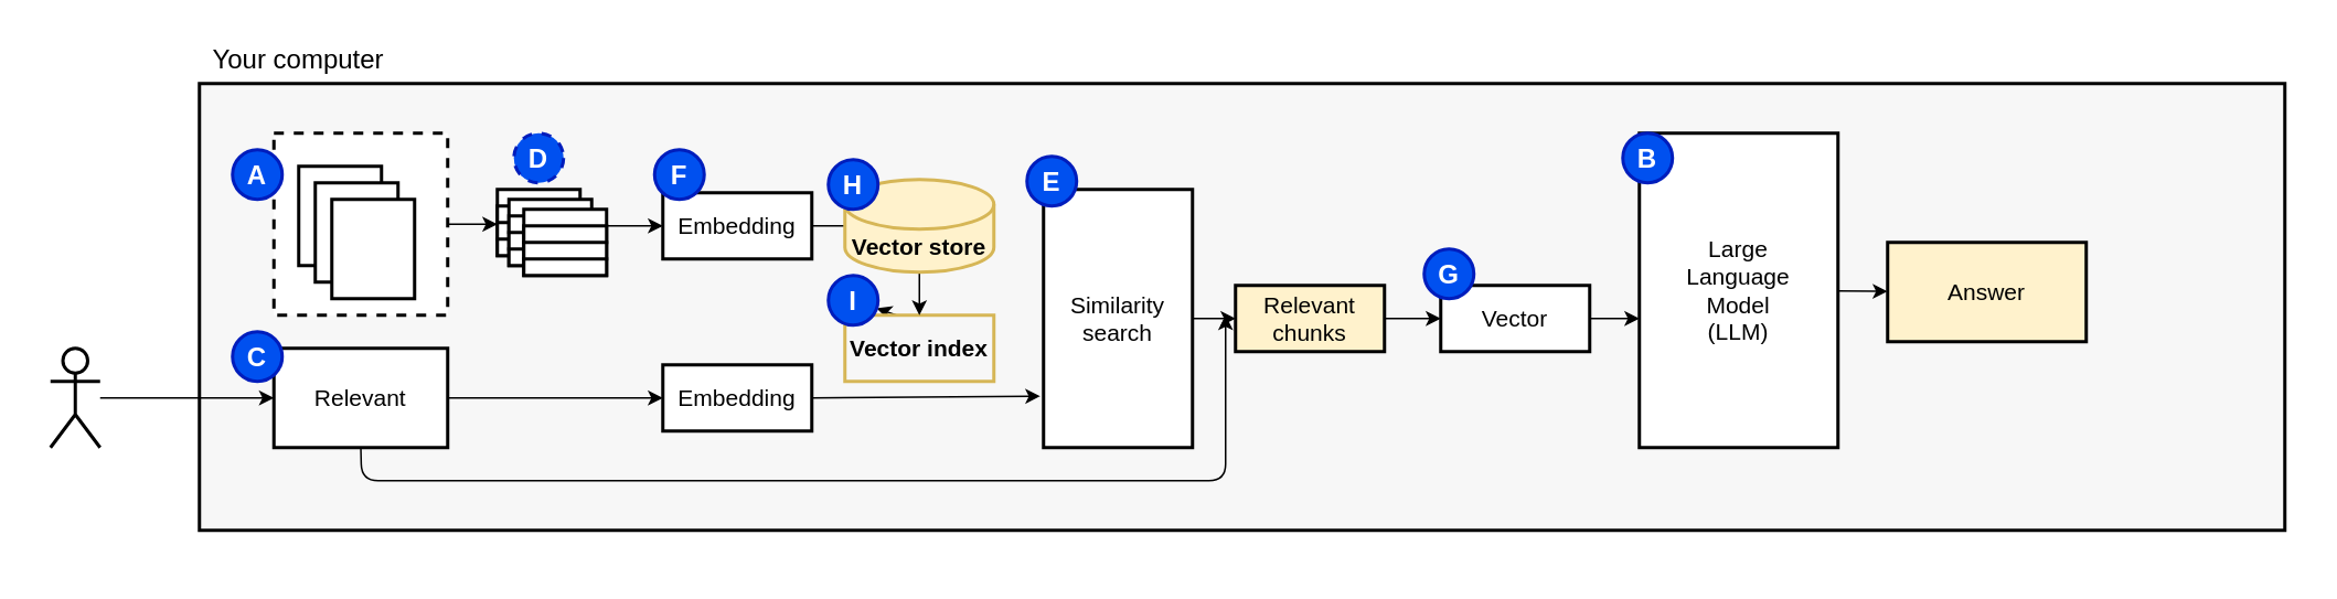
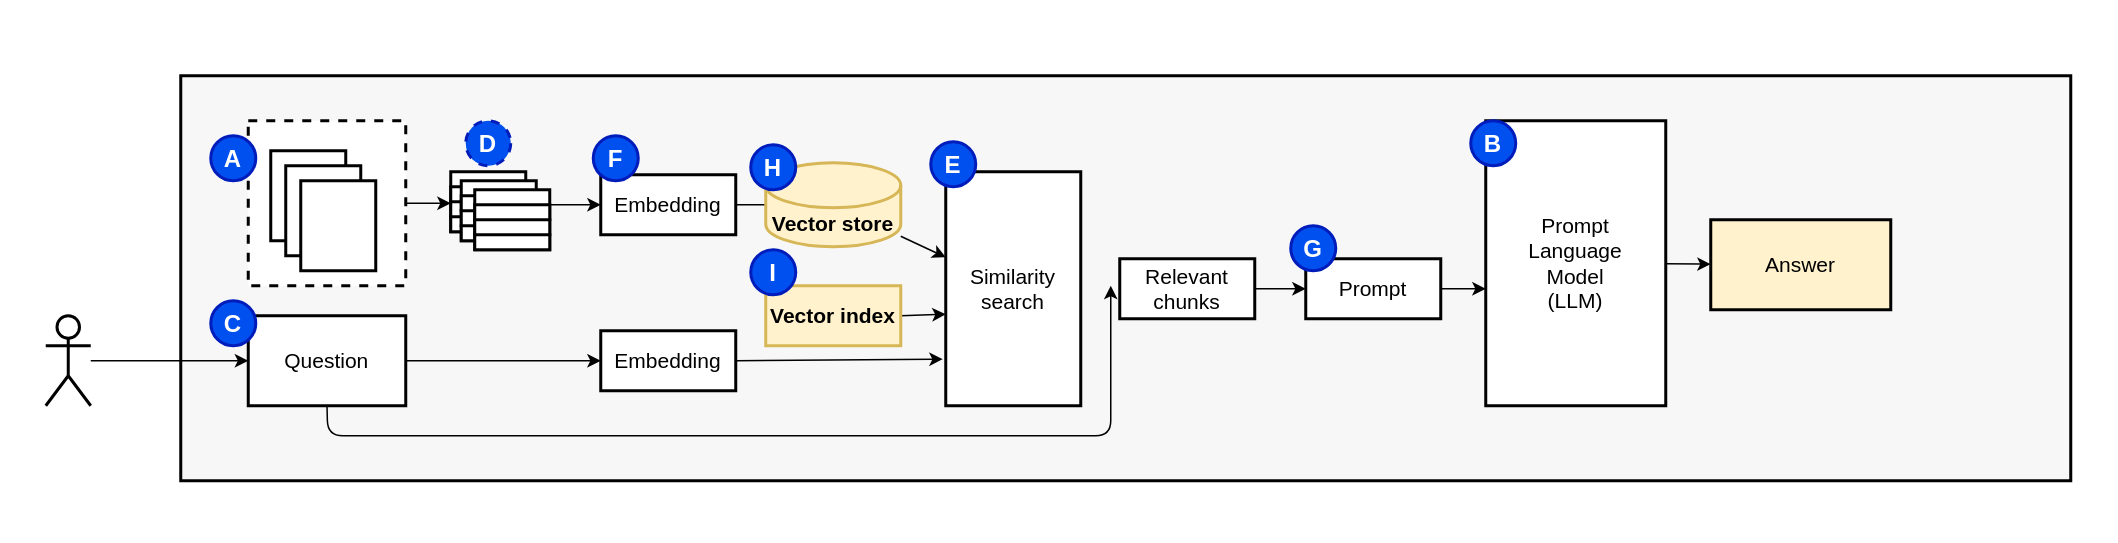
  <mxCell id="0" />
  <mxCell id="1" parent="0" />
  <mxCell id="2" value="" style="rounded=0;whiteSpace=wrap;html=1;strokeWidth=2;fontSize=16;fillColor=#FFFFFF;strokeColor=none;" parent="1" vertex="1"><mxGeometry x="20" y="20" width="1370" height="320" as="geometry" /></mxCell>
  <mxCell id="3" value="" style="rounded=0;whiteSpace=wrap;html=1;strokeWidth=2;fontSize=16;fillColor=#F7F7F7;" parent="1" vertex="1"><mxGeometry x="120" y="50" width="1260" height="270" as="geometry" /></mxCell>
  <mxCell id="4" value="" style="edgeStyle=none;html=1;fontSize=14;" parent="1" source="5" edge="1"><mxGeometry relative="1" as="geometry"><mxPoint x="300" y="135" as="targetPoint" /></mxGeometry></mxCell>
  <mxCell id="5" value="" style="rounded=0;whiteSpace=wrap;html=1;dashed=1;strokeWidth=2;" parent="1" vertex="1"><mxGeometry x="165" y="80" width="105" height="110" as="geometry" /></mxCell>
  <mxCell id="6" value="&lt;meta charset=&quot;utf-8&quot;&gt;&lt;span style=&quot;color: rgba(0, 0, 0, 0); font-family: monospace; font-size: 0px; font-style: normal; font-variant-ligatures: normal; font-variant-caps: normal; font-weight: 400; letter-spacing: normal; orphans: 2; text-align: start; text-indent: 0px; text-transform: none; widows: 2; word-spacing: 0px; -webkit-text-stroke-width: 0px; background-color: rgb(251, 251, 251); text-decoration-thickness: initial; text-decoration-style: initial; text-decoration-color: initial; float: none; display: inline !important;&quot;&gt;&amp;nbsp;&lt;/span&gt;" style="rounded=0;whiteSpace=wrap;html=1;strokeWidth=2;" parent="1" vertex="1"><mxGeometry x="180" y="100" width="50" height="60" as="geometry" /></mxCell>
  <mxCell id="7" value="&lt;meta charset=&quot;utf-8&quot;&gt;&lt;span style=&quot;color: rgba(0, 0, 0, 0); font-family: monospace; font-size: 0px; font-style: normal; font-variant-ligatures: normal; font-variant-caps: normal; font-weight: 400; letter-spacing: normal; orphans: 2; text-align: start; text-indent: 0px; text-transform: none; widows: 2; word-spacing: 0px; -webkit-text-stroke-width: 0px; background-color: rgb(251, 251, 251); text-decoration-thickness: initial; text-decoration-style: initial; text-decoration-color: initial; float: none; display: inline !important;&quot;&gt;&amp;nbsp;&lt;/span&gt;" style="rounded=0;whiteSpace=wrap;html=1;strokeWidth=2;" parent="1" vertex="1"><mxGeometry x="190" y="110" width="50" height="60" as="geometry" /></mxCell>
  <mxCell id="8" value="&lt;meta charset=&quot;utf-8&quot;&gt;&lt;span style=&quot;color: rgba(0, 0, 0, 0); font-family: monospace; font-size: 0px; font-style: normal; font-variant-ligatures: normal; font-variant-caps: normal; font-weight: 400; letter-spacing: normal; orphans: 2; text-align: start; text-indent: 0px; text-transform: none; widows: 2; word-spacing: 0px; -webkit-text-stroke-width: 0px; background-color: rgb(251, 251, 251); text-decoration-thickness: initial; text-decoration-style: initial; text-decoration-color: initial; float: none; display: inline !important;&quot;&gt;&amp;nbsp;&lt;/span&gt;" style="rounded=0;whiteSpace=wrap;html=1;strokeWidth=2;" parent="1" vertex="1"><mxGeometry x="200" y="120" width="50" height="60" as="geometry" /></mxCell>
  <mxCell id="9" value="" style="edgeStyle=none;html=1;fontSize=14;" parent="1" source="10" target="12" edge="1"><mxGeometry relative="1" as="geometry" /></mxCell>
  <mxCell id="10" value="" style="shape=umlActor;verticalLabelPosition=bottom;verticalAlign=top;html=1;outlineConnect=0;strokeWidth=2;" parent="1" vertex="1"><mxGeometry x="30" y="210" width="30" height="60" as="geometry" /></mxCell>
  <mxCell id="11" value="" style="edgeStyle=none;html=1;fontSize=14;entryX=0;entryY=0.5;entryDx=0;entryDy=0;" parent="1" source="12" target="37" edge="1"><mxGeometry relative="1" as="geometry"><mxPoint x="450" y="240" as="targetPoint" /></mxGeometry></mxCell>
- <mxCell id="12" value="Relevant" style="rounded=0;whiteSpace=wrap;html=1;strokeWidth=2;fontSize=14;" parent="1" vertex="1"><mxGeometry x="165" y="210" width="105" height="60" as="geometry" /></mxCell>
+ <mxCell id="12" value="Question" style="rounded=0;whiteSpace=wrap;html=1;strokeWidth=2;fontSize=14;" parent="1" vertex="1"><mxGeometry x="165" y="210" width="105" height="60" as="geometry" /></mxCell>
  <mxCell id="13" value="" style="edgeStyle=none;html=1;fontSize=14;" parent="1" source="14" target="15" edge="1"><mxGeometry relative="1" as="geometry" /></mxCell>
- <mxCell id="14" value="Large&lt;br&gt;Language&lt;br&gt;Model&lt;br&gt;(LLM)" style="rounded=0;whiteSpace=wrap;html=1;strokeWidth=2;fontSize=14;" parent="1" vertex="1"><mxGeometry x="990" y="80" width="120" height="190" as="geometry" /></mxCell>
+ <mxCell id="14" value="Prompt&lt;br&gt;Language&lt;br&gt;Model&lt;br&gt;(LLM)" style="rounded=0;whiteSpace=wrap;html=1;strokeWidth=2;fontSize=14;" parent="1" vertex="1"><mxGeometry x="990" y="80" width="120" height="190" as="geometry" /></mxCell>
  <mxCell id="15" value="Answer" style="rounded=0;whiteSpace=wrap;html=1;strokeWidth=2;fontSize=14;fillColor=#fff2cc;" parent="1" vertex="1"><mxGeometry x="1140" y="146" width="120" height="60" as="geometry" /></mxCell>
  <mxCell id="16" value="A" style="ellipse;whiteSpace=wrap;html=1;aspect=fixed;strokeWidth=2;fontSize=16;fontStyle=1;fillColor=#0050ef;fontColor=#ffffff;strokeColor=#001DBC;" parent="1" vertex="1"><mxGeometry x="140" y="90" width="30" height="30" as="geometry" /></mxCell>
  <mxCell id="17" value="C" style="ellipse;whiteSpace=wrap;html=1;aspect=fixed;strokeWidth=2;fontSize=16;fontStyle=1;fillColor=#0050ef;fontColor=#ffffff;strokeColor=#001DBC;" parent="1" vertex="1"><mxGeometry x="140" y="200" width="30" height="30" as="geometry" /></mxCell>
  <mxCell id="18" value="B" style="ellipse;whiteSpace=wrap;html=1;aspect=fixed;strokeWidth=2;fontSize=16;fontStyle=1;fillColor=#0050ef;fontColor=#ffffff;strokeColor=#001DBC;" parent="1" vertex="1"><mxGeometry x="980" y="80" width="30" height="30" as="geometry" /></mxCell>
- <mxCell id="19" value="Your computer" style="text;html=1;strokeColor=none;fillColor=none;align=center;verticalAlign=middle;whiteSpace=wrap;rounded=0;strokeWidth=2;fontSize=16;" parent="1" vertex="1"><mxGeometry x="120" y="20" width="120" height="30" as="geometry" /></mxCell>
  <mxCell id="20" value="" style="edgeStyle=none;html=1;fontSize=14;exitX=1;exitY=0.5;exitDx=0;exitDy=0;" parent="1" edge="1"><mxGeometry relative="1" as="geometry"><mxPoint x="990" y="192" as="targetPoint" /><mxPoint x="960" y="192" as="sourcePoint" /></mxGeometry></mxCell>
  <mxCell id="21" value="Embedding" style="rounded=0;whiteSpace=wrap;html=1;fontSize=14;strokeWidth=2;fillColor=default;strokeColor=default;fontStyle=0" parent="1" vertex="1"><mxGeometry x="400" y="116" width="90" height="40" as="geometry" /></mxCell>
  <mxCell id="22" value="" style="rounded=0;whiteSpace=wrap;html=1;strokeWidth=2;fontSize=14;" parent="1" vertex="1"><mxGeometry x="300" y="114" width="50" height="20" as="geometry" /></mxCell>
  <mxCell id="23" value="" style="rounded=0;whiteSpace=wrap;html=1;strokeWidth=2;fontSize=14;" parent="1" vertex="1"><mxGeometry x="300" y="124" width="50" height="20" as="geometry" /></mxCell>
  <mxCell id="24" value="" style="rounded=0;whiteSpace=wrap;html=1;strokeWidth=2;fontSize=14;" parent="1" vertex="1"><mxGeometry x="300" y="134" width="50" height="20" as="geometry" /></mxCell>
  <mxCell id="25" value="" style="rounded=0;whiteSpace=wrap;html=1;strokeWidth=2;fontSize=14;" parent="1" vertex="1"><mxGeometry x="300" y="144" width="50" height="10" as="geometry" /></mxCell>
  <mxCell id="26" value="" style="rounded=0;whiteSpace=wrap;html=1;strokeWidth=2;fontSize=14;" parent="1" vertex="1"><mxGeometry x="307" y="120" width="50" height="20" as="geometry" /></mxCell>
  <mxCell id="27" value="" style="rounded=0;whiteSpace=wrap;html=1;strokeWidth=2;fontSize=14;" parent="1" vertex="1"><mxGeometry x="307" y="130" width="50" height="20" as="geometry" /></mxCell>
  <mxCell id="28" value="" style="rounded=0;whiteSpace=wrap;html=1;strokeWidth=2;fontSize=14;" parent="1" vertex="1"><mxGeometry x="307" y="140" width="50" height="20" as="geometry" /></mxCell>
  <mxCell id="29" value="" style="rounded=0;whiteSpace=wrap;html=1;strokeWidth=2;fontSize=14;" parent="1" vertex="1"><mxGeometry x="307" y="150" width="50" height="10" as="geometry" /></mxCell>
  <mxCell id="30" value="" style="edgeStyle=none;html=1;" parent="1" source="31" target="21" edge="1"><mxGeometry relative="1" as="geometry" /></mxCell>
  <mxCell id="31" value="" style="rounded=0;whiteSpace=wrap;html=1;strokeWidth=2;fontSize=14;" parent="1" vertex="1"><mxGeometry x="316" y="126" width="50" height="20" as="geometry" /></mxCell>
  <mxCell id="32" value="" style="rounded=0;whiteSpace=wrap;html=1;strokeWidth=2;fontSize=14;" parent="1" vertex="1"><mxGeometry x="316" y="136" width="50" height="20" as="geometry" /></mxCell>
  <mxCell id="33" value="" style="rounded=0;whiteSpace=wrap;html=1;strokeWidth=2;fontSize=14;" parent="1" vertex="1"><mxGeometry x="316" y="146" width="50" height="20" as="geometry" /></mxCell>
  <mxCell id="34" value="" style="rounded=0;whiteSpace=wrap;html=1;strokeWidth=2;fontSize=14;" parent="1" vertex="1"><mxGeometry x="316" y="156" width="50" height="10" as="geometry" /></mxCell>
  <mxCell id="35" value="D" style="ellipse;whiteSpace=wrap;html=1;aspect=fixed;strokeWidth=2;fontSize=16;fontStyle=1;fillColor=#0050ef;fontColor=#ffffff;strokeColor=#001DBC;dashed=1;" parent="1" vertex="1"><mxGeometry x="310" y="80" width="30" height="30" as="geometry" /></mxCell>
  <mxCell id="36" value="" style="edgeStyle=none;html=1;exitX=1;exitY=0.5;exitDx=0;exitDy=0;entryX=-0.022;entryY=0.801;entryDx=0;entryDy=0;entryPerimeter=0;" parent="1" source="37" target="39" edge="1"><mxGeometry relative="1" as="geometry" /></mxCell>
  <mxCell id="37" value="Embedding" style="rounded=0;whiteSpace=wrap;html=1;fontSize=14;strokeWidth=2;fillColor=default;strokeColor=default;fontStyle=0" parent="1" vertex="1"><mxGeometry x="400" y="220" width="90" height="40" as="geometry" /></mxCell>
- <mxCell id="38" value="" style="edgeStyle=none;html=1;" parent="1" source="39" target="41" edge="1"><mxGeometry relative="1" as="geometry" /></mxCell>
  <mxCell id="39" value="Similarity search" style="rounded=0;whiteSpace=wrap;html=1;fontSize=14;strokeWidth=2;fillColor=default;strokeColor=default;fontStyle=0" parent="1" vertex="1"><mxGeometry x="630" y="114" width="90" height="156" as="geometry" /></mxCell>
  <mxCell id="40" value="" style="edgeStyle=none;html=1;" parent="1" source="41" target="45" edge="1"><mxGeometry relative="1" as="geometry" /></mxCell>
- <mxCell id="41" value="Relevant chunks" style="rounded=0;whiteSpace=wrap;html=1;fontSize=14;strokeWidth=2;fontStyle=0;fillColor=#fff2cc;" parent="1" vertex="1"><mxGeometry x="746" y="172" width="90" height="40" as="geometry" /></mxCell>
+ <mxCell id="41" value="Relevant chunks" style="rounded=0;whiteSpace=wrap;html=1;fontSize=14;strokeWidth=2;fontStyle=0" parent="1" vertex="1"><mxGeometry x="746" y="172" width="90" height="40" as="geometry" /></mxCell>
  <mxCell id="42" value="E" style="ellipse;whiteSpace=wrap;html=1;aspect=fixed;strokeWidth=2;fontSize=16;fontStyle=1;fillColor=#0050ef;fontColor=#ffffff;strokeColor=#001DBC;" parent="1" vertex="1"><mxGeometry x="620" y="94" width="30" height="30" as="geometry" /></mxCell>
  <mxCell id="43" value="F" style="ellipse;whiteSpace=wrap;html=1;aspect=fixed;strokeWidth=2;fontSize=16;fontStyle=1;fillColor=#0050ef;fontColor=#ffffff;strokeColor=#001DBC;" parent="1" vertex="1"><mxGeometry x="395" y="90" width="30" height="30" as="geometry" /></mxCell>
- <mxCell id="44" value="" style="edgeStyle=none;html=1;exitX=1;exitY=0.5;exitDx=0;exitDy=0;startArrow=none;" parent="1" source="48" target="53" edge="1"><mxGeometry relative="1" as="geometry"><mxPoint x="500" y="250" as="sourcePoint" /><mxPoint x="630" y="200" as="targetPoint" /></mxGeometry></mxCell>
- <mxCell id="45" value="Vector" style="rounded=0;whiteSpace=wrap;html=1;fontSize=14;strokeWidth=2;fontStyle=0;fillColor=default;strokeColor=default;" parent="1" vertex="1"><mxGeometry x="870" y="172" width="90" height="40" as="geometry" /></mxCell>
+ <mxCell id="44" value="" style="edgeStyle=none;html=1;exitX=1;exitY=0.5;exitDx=0;exitDy=0;startArrow=none;entryX=0;entryY=0.609;entryDx=0;entryDy=0;entryPerimeter=0;" parent="1" source="48" target="39" edge="1"><mxGeometry relative="1" as="geometry"><mxPoint x="500" y="250" as="sourcePoint" /><mxPoint x="630" y="200" as="targetPoint" /></mxGeometry></mxCell>
+ <mxCell id="45" value="Prompt" style="rounded=0;whiteSpace=wrap;html=1;fontSize=14;strokeWidth=2;fontStyle=0;fillColor=default;strokeColor=default;" parent="1" vertex="1"><mxGeometry x="870" y="172" width="90" height="40" as="geometry" /></mxCell>
  <mxCell id="46" value="" style="edgeStyle=none;html=1;fontSize=14;exitX=0.5;exitY=1;exitDx=0;exitDy=0;" parent="1" source="12" edge="1"><mxGeometry relative="1" as="geometry"><mxPoint x="740" y="190" as="targetPoint" /><mxPoint x="280" y="250" as="sourcePoint" /><Array as="points"><mxPoint x="218" y="290" /><mxPoint x="740" y="290" /></Array></mxGeometry></mxCell>
  <mxCell id="47" value="G" style="ellipse;whiteSpace=wrap;html=1;aspect=fixed;strokeWidth=2;fontSize=16;fontStyle=1;fillColor=#0050ef;fontColor=#ffffff;strokeColor=#001DBC;" parent="1" vertex="1"><mxGeometry x="860" y="150" width="30" height="30" as="geometry" /></mxCell>
- <mxCell id="48" value="Vector index" style="rounded=0;whiteSpace=wrap;html=1;fontSize=14;strokeWidth=2;fillColor=#f7f7f7;strokeColor=#d6b656;fontStyle=1;" parent="1" vertex="1"><mxGeometry x="510" y="190" width="90" height="40" as="geometry" /></mxCell>
+ <mxCell id="48" value="Vector index" style="rounded=0;whiteSpace=wrap;html=1;fontSize=14;strokeWidth=2;fillColor=#fff2cc;strokeColor=#d6b656;fontStyle=1" parent="1" vertex="1"><mxGeometry x="510" y="190" width="90" height="40" as="geometry" /></mxCell>
  <mxCell id="49" value="" style="edgeStyle=none;html=1;exitX=1;exitY=0.5;exitDx=0;exitDy=0;entryX=0;entryY=0.5;entryDx=0;entryDy=0;entryPerimeter=0;endArrow=none;" parent="1" source="21" target="51" edge="1"><mxGeometry relative="1" as="geometry"><mxPoint x="490" y="136" as="sourcePoint" /><mxPoint x="630" y="135.06" as="targetPoint" /></mxGeometry></mxCell>
- <mxCell id="50" value="" style="edgeStyle=none;html=1;" parent="1" source="51" target="48" edge="1"><mxGeometry relative="1" as="geometry" /></mxCell>
+ <mxCell id="50" value="" style="edgeStyle=none;html=1;" parent="1" source="51" target="39" edge="1"><mxGeometry relative="1" as="geometry" /></mxCell>
  <mxCell id="51" value="Vector store" style="shape=cylinder3;whiteSpace=wrap;html=1;boundedLbl=1;backgroundOutline=1;size=15;fillColor=#fff2cc;fontStyle=1;fontSize=14;rounded=0;strokeWidth=2;strokeColor=#d6b656;" parent="1" vertex="1"><mxGeometry x="510" y="108" width="90" height="56" as="geometry" /></mxCell>
  <mxCell id="52" value="H" style="ellipse;whiteSpace=wrap;html=1;aspect=fixed;strokeWidth=2;fontSize=16;fontStyle=1;fillColor=#0050ef;fontColor=#ffffff;strokeColor=#001DBC;" parent="1" vertex="1"><mxGeometry x="500" y="96" width="30" height="30" as="geometry" /></mxCell>
  <mxCell id="53" value="I" style="ellipse;whiteSpace=wrap;html=1;aspect=fixed;strokeWidth=2;fontSize=16;fontStyle=1;fillColor=#0050ef;fontColor=#ffffff;strokeColor=#001DBC;" parent="1" vertex="1"><mxGeometry x="500" y="166" width="30" height="30" as="geometry" /></mxCell>
